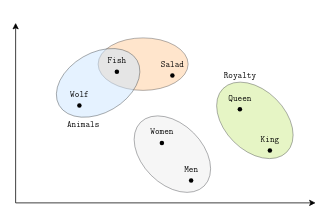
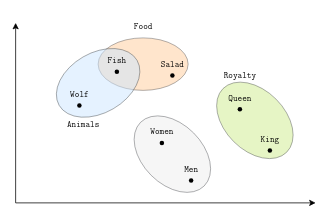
  <mxCell id="0" />
  <mxCell id="1" parent="0" />
  <mxCell id="2" value="" style="ellipse;whiteSpace=wrap;html=1;rotation=45;fillColor=#eeeeee;fontFamily=LM Mono 12;strokeColor=#36393d;opacity=50;" parent="1" vertex="1"><mxGeometry x="169" y="165" width="120" height="80" as="geometry" /></mxCell>
  <mxCell id="3" value="" style="ellipse;whiteSpace=wrap;html=1;fillColor=#ffcc99;rotation=0;fontFamily=LM Mono 12;strokeColor=#36393d;opacity=50;" parent="1" vertex="1"><mxGeometry x="130" y="50" width="120" height="70" as="geometry" /></mxCell>
  <mxCell id="4" value="" style="ellipse;whiteSpace=wrap;html=1;fillColor=#cce5ff;rotation=-30;fontFamily=LM Mono 12;strokeColor=#36393d;opacity=50;" parent="1" vertex="1"><mxGeometry x="70" y="70" width="120" height="80" as="geometry" /></mxCell>
  <mxCell id="5" value="" style="ellipse;whiteSpace=wrap;html=1;rotation=45;fillColor=#cdeb8b;fontFamily=LM Mono 12;strokeColor=#36393d;opacity=50;" parent="1" vertex="1"><mxGeometry x="279" y="120" width="120" height="80" as="geometry" /></mxCell>
  <mxCell id="6" value="" style="endArrow=classic;html=1;rounded=0;fontFamily=LM Mono 12;" parent="1" edge="1"><mxGeometry width="50" height="50" relative="1" as="geometry"><mxPoint x="20" y="270" as="sourcePoint" /><mxPoint x="20" y="30" as="targetPoint" /></mxGeometry></mxCell>
  <mxCell id="7" value="" style="endArrow=classic;html=1;rounded=0;fontFamily=LM Mono 12;" parent="1" edge="1"><mxGeometry width="50" height="50" relative="1" as="geometry"><mxPoint x="20" y="270" as="sourcePoint" /><mxPoint x="420" y="270" as="targetPoint" /></mxGeometry></mxCell>
  <mxCell id="8" value="" style="shape=waypoint;sketch=0;size=6;pointerEvents=1;points=[];fillColor=none;resizable=0;rotatable=0;perimeter=centerPerimeter;snapToPoint=1;fontFamily=LM Mono 12;" parent="1" vertex="1"><mxGeometry x="349" y="190" width="20" height="20" as="geometry" /></mxCell>
  <mxCell id="9" value="King" style="text;html=1;align=center;verticalAlign=middle;resizable=0;points=[];autosize=1;strokeColor=none;fillColor=none;fontFamily=LM Mono 12;" parent="1" vertex="1"><mxGeometry x="334" y="170" width="50" height="30" as="geometry" /></mxCell>
  <mxCell id="10" value="" style="shape=waypoint;sketch=0;size=6;pointerEvents=1;points=[];fillColor=none;resizable=0;rotatable=0;perimeter=centerPerimeter;snapToPoint=1;fontFamily=LM Mono 12;" parent="1" vertex="1"><mxGeometry x="309" y="135" width="20" height="20" as="geometry" /></mxCell>
  <mxCell id="11" value="Queen" style="text;html=1;align=center;verticalAlign=middle;resizable=0;points=[];autosize=1;strokeColor=none;fillColor=none;fontFamily=LM Mono 12;" parent="1" vertex="1"><mxGeometry x="289" y="115" width="60" height="30" as="geometry" /></mxCell>
  <mxCell id="12" value="" style="shape=waypoint;sketch=0;size=6;pointerEvents=1;points=[];fillColor=none;resizable=0;rotatable=0;perimeter=centerPerimeter;snapToPoint=1;fontFamily=LM Mono 12;" parent="1" vertex="1"><mxGeometry x="244" y="230" width="20" height="20" as="geometry" /></mxCell>
  <mxCell id="13" value="Men" style="text;html=1;align=center;verticalAlign=middle;resizable=0;points=[];autosize=1;strokeColor=none;fillColor=none;fontFamily=LM Mono 12;" parent="1" vertex="1"><mxGeometry x="229" y="210" width="50" height="30" as="geometry" /></mxCell>
  <mxCell id="14" value="" style="shape=waypoint;sketch=0;size=6;pointerEvents=1;points=[];fillColor=none;resizable=0;rotatable=0;perimeter=centerPerimeter;snapToPoint=1;fontFamily=LM Mono 12;" parent="1" vertex="1"><mxGeometry x="205" y="180" width="20" height="20" as="geometry" /></mxCell>
  <mxCell id="15" value="Women" style="text;html=1;align=center;verticalAlign=middle;resizable=0;points=[];autosize=1;strokeColor=none;fillColor=none;fontFamily=LM Mono 12;" parent="1" vertex="1"><mxGeometry x="185" y="160" width="60" height="30" as="geometry" /></mxCell>
  <mxCell id="16" value="" style="shape=waypoint;sketch=0;size=6;pointerEvents=1;points=[];fillColor=none;resizable=0;rotatable=0;perimeter=centerPerimeter;snapToPoint=1;fontFamily=LM Mono 12;" parent="1" vertex="1"><mxGeometry x="145" y="85" width="20" height="20" as="geometry" /></mxCell>
  <mxCell id="17" value="Fish" style="text;html=1;align=center;verticalAlign=middle;resizable=0;points=[];autosize=1;strokeColor=none;fillColor=none;fontFamily=LM Mono 12;" parent="1" vertex="1"><mxGeometry x="135" y="65" width="40" height="30" as="geometry" /></mxCell>
  <mxCell id="18" value="" style="shape=waypoint;sketch=0;size=6;pointerEvents=1;points=[];fillColor=none;resizable=0;rotatable=0;perimeter=centerPerimeter;snapToPoint=1;fontFamily=LM Mono 12;" parent="1" vertex="1"><mxGeometry x="219" y="90" width="20" height="20" as="geometry" /></mxCell>
  <mxCell id="19" value="Salad" style="text;html=1;align=center;verticalAlign=middle;resizable=0;points=[];autosize=1;strokeColor=none;fillColor=none;fontFamily=LM Mono 12;" parent="1" vertex="1"><mxGeometry x="204" y="70" width="50" height="30" as="geometry" /></mxCell>
  <mxCell id="20" value="" style="shape=waypoint;sketch=0;size=6;pointerEvents=1;points=[];fillColor=none;resizable=0;rotatable=0;perimeter=centerPerimeter;snapToPoint=1;fontFamily=LM Mono 12;" parent="1" vertex="1"><mxGeometry x="95" y="130" width="20" height="20" as="geometry" /></mxCell>
  <mxCell id="21" value="Wolf" style="text;html=1;align=center;verticalAlign=middle;resizable=0;points=[];autosize=1;strokeColor=none;fillColor=none;fontFamily=LM Mono 12;" parent="1" vertex="1"><mxGeometry x="80" y="110" width="50" height="30" as="geometry" /></mxCell>
  <mxCell id="22" value="Royalty" style="text;html=1;align=center;verticalAlign=middle;resizable=0;points=[];autosize=1;strokeColor=none;fillColor=none;fontFamily=LM Mono 12;rotation=0;" parent="1" vertex="1"><mxGeometry x="289" y="85" width="60" height="30" as="geometry" /></mxCell>
+ <mxCell id="23" value="Food" style="text;html=1;align=center;verticalAlign=middle;resizable=0;points=[];autosize=1;strokeColor=none;fillColor=none;fontFamily=LM Mono 12;" parent="1" vertex="1"><mxGeometry x="165" y="20" width="50" height="30" as="geometry" /></mxCell>
  <mxCell id="24" value="Animals" style="text;html=1;align=center;verticalAlign=middle;resizable=0;points=[];autosize=1;strokeColor=none;fillColor=none;fontFamily=LM Mono 12;rotation=0;" parent="1" vertex="1"><mxGeometry x="75" y="150" width="70" height="30" as="geometry" /></mxCell>
